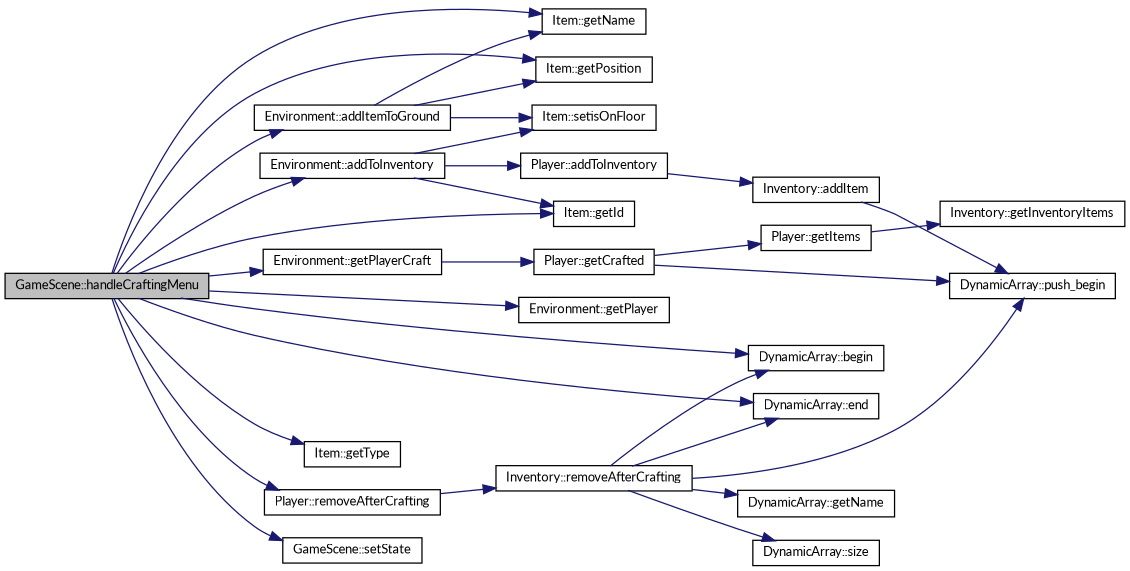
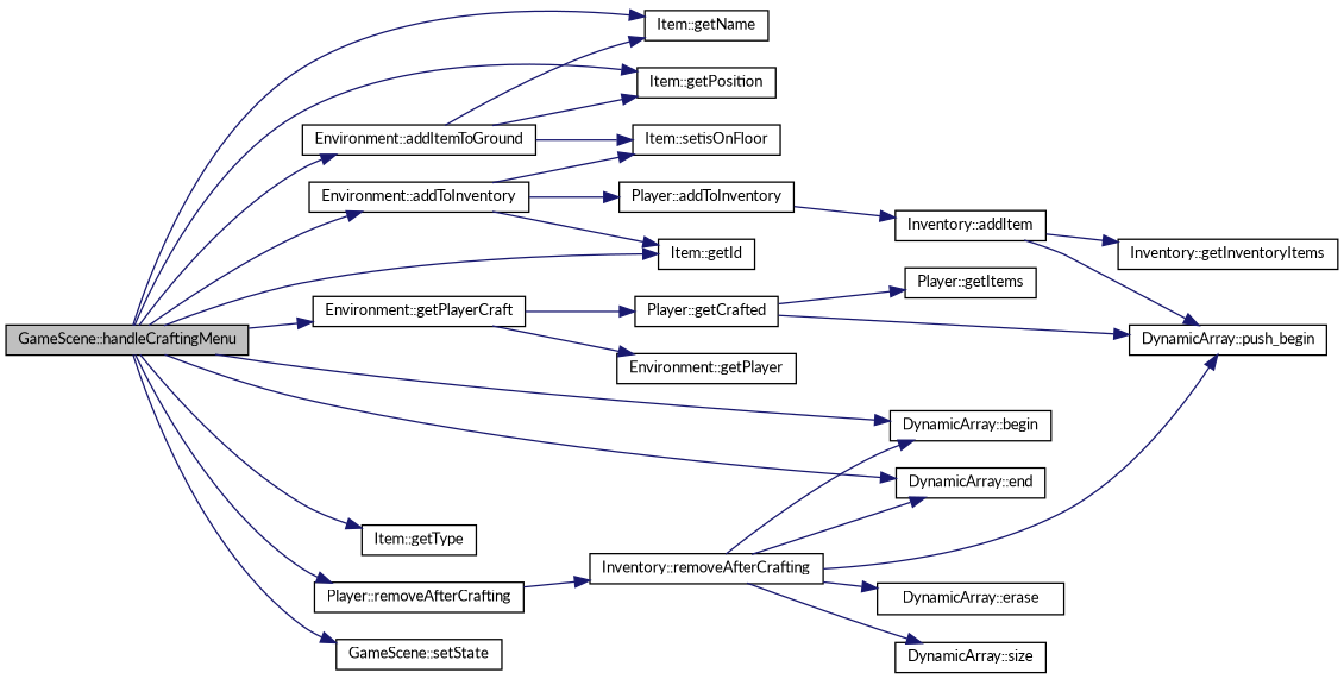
  digraph {
    fontname=Lato
    rankdir=LR
    node [color=black fillcolor=white fontname=Lato fontsize=10 shape=record style=filled]
    edge [color=midnightblue fontname=Lato fontsize=10 labelfontname=Helvetica labelfontsize=10 style=solid]
    n1 [fillcolor=grey75 fontcolor=black height=0.2 label="GameScene::handleCraftingMenu" width=0.4]
    n2 [height=0.2 label="Environment::addItemToGround" width=0.4]
    n3 [height=0.2 label="Item::getName" width=0.4]
    n4 [height=0.2 label="Item::getPosition" width=0.4]
    n5 [height=0.2 label="Environment::addToInventory" width=0.4]
    n6 [height=0.2 label="Item::getId" width=0.4]
    n7 [height=0.2 label="DynamicArray::begin" width=0.4]
    n8 [height=0.2 label="DynamicArray::end" width=0.4]
    n9 [height=0.2 label="Environment::getPlayer" width=0.4]
    n10 [height=0.2 label="Environment::getPlayerCraft" width=0.4]
    n11 [height=0.2 label="Item::getType" width=0.4]
    n12 [height=0.2 label="Player::removeAfterCrafting" width=0.4]
    n13 [height=0.2 label="GameScene::setState" width=0.4]
    n14 [height=0.2 label="Item::setisOnFloor" width=0.4]
    n15 [height=0.2 label="Player::addToInventory" width=0.4]
    n16 [height=0.2 label="Player::getCrafted" width=0.4]
    n17 [height=0.2 label="Inventory::removeAfterCrafting" width=0.4]
    n18 [height=0.2 label="Inventory::addItem" width=0.4]
    n19 [height=0.2 label="DynamicArray::push_begin" width=0.4]
    n20 [height=0.2 label="Player::getItems" width=0.4]
    n21 [height=0.2 label="Inventory::getInventoryItems" width=0.4]
-   n22 [height=0.2 label="DynamicArray::getName" width=0.4]
+   n22 [height=0.2 label="DynamicArray::erase" width=0.4]
    n23 [height=0.2 label="DynamicArray::size" width=0.4]
    n1 -> n2
    n1 -> n3
    n1 -> n4
    n1 -> n5
    n1 -> n6
    n1 -> n7
    n1 -> n8
-   n1 -> n9
+   n10 -> n9
    n1 -> n10
    n1 -> n11
    n1 -> n12
    n1 -> n13
    n2 -> n3
    n2 -> n4
    n2 -> n14
    n5 -> n6
    n5 -> n14
    n5 -> n15
    n10 -> n16
    n12 -> n17
    n15 -> n18
    n16 -> n19
    n16 -> n20
    n17 -> n7
    n17 -> n8
    n17 -> n19
    n17 -> n22
    n17 -> n23
    n18 -> n19
-   n20 -> n21
+   n18 -> n21
  }
